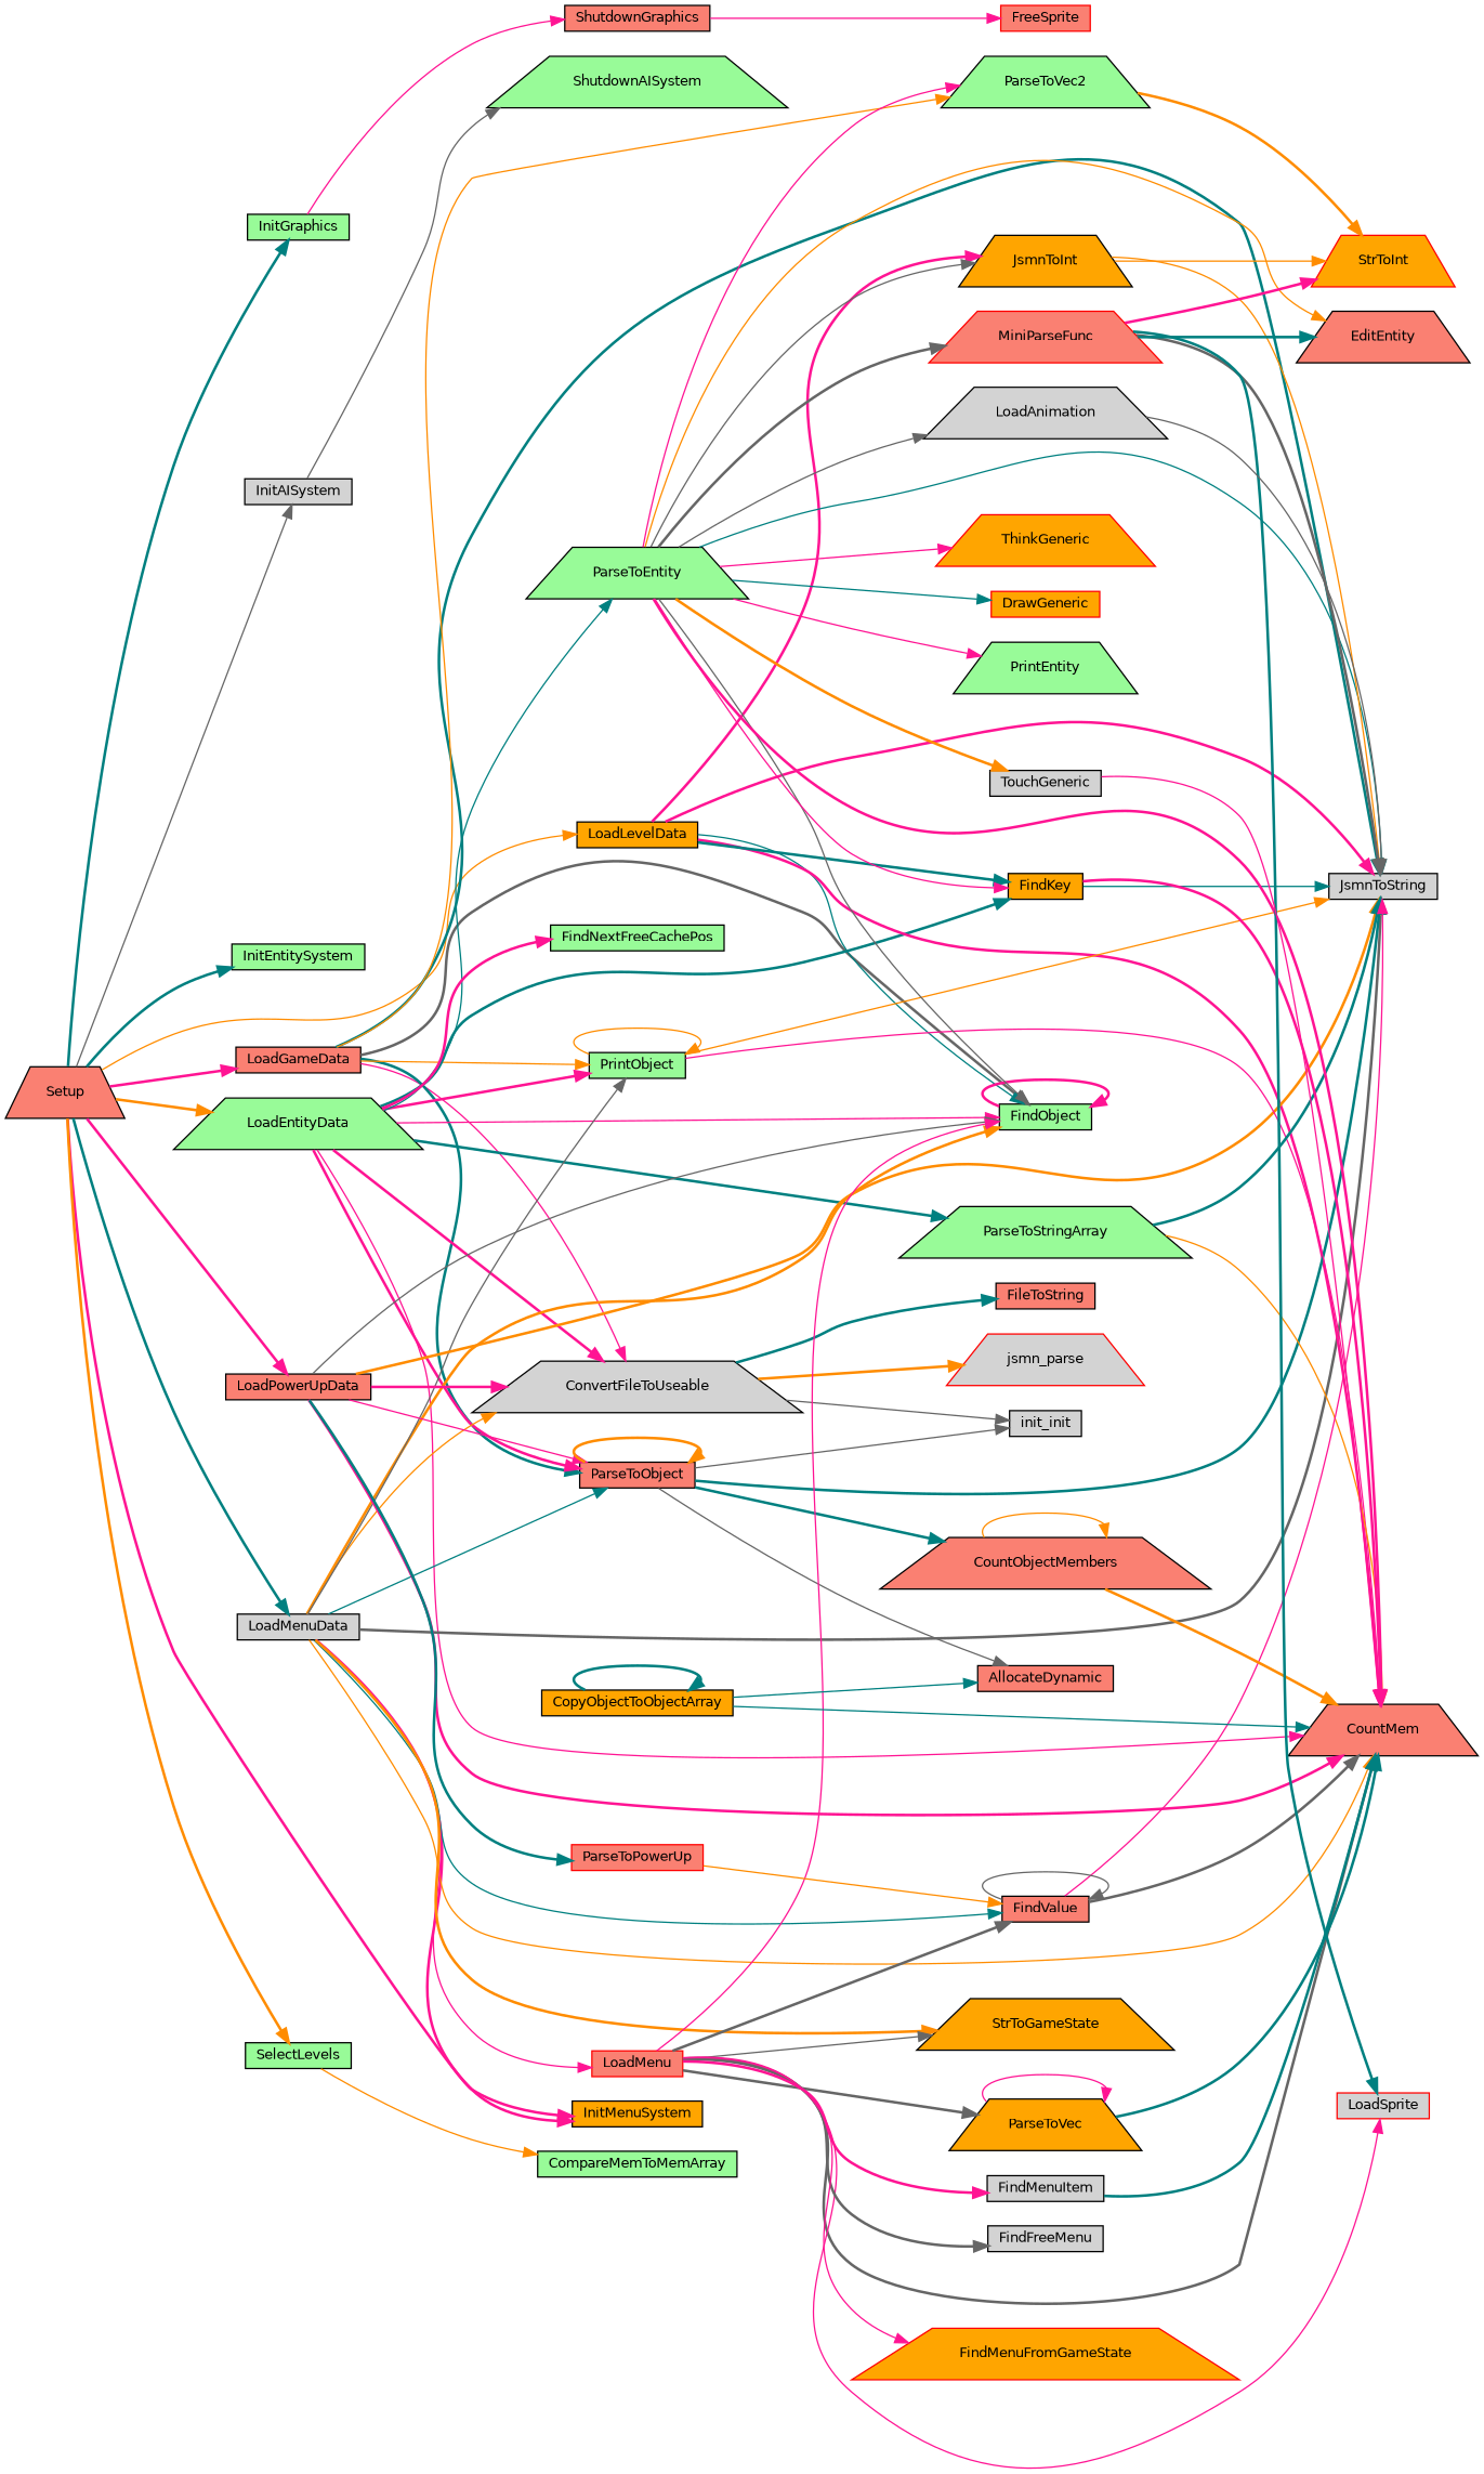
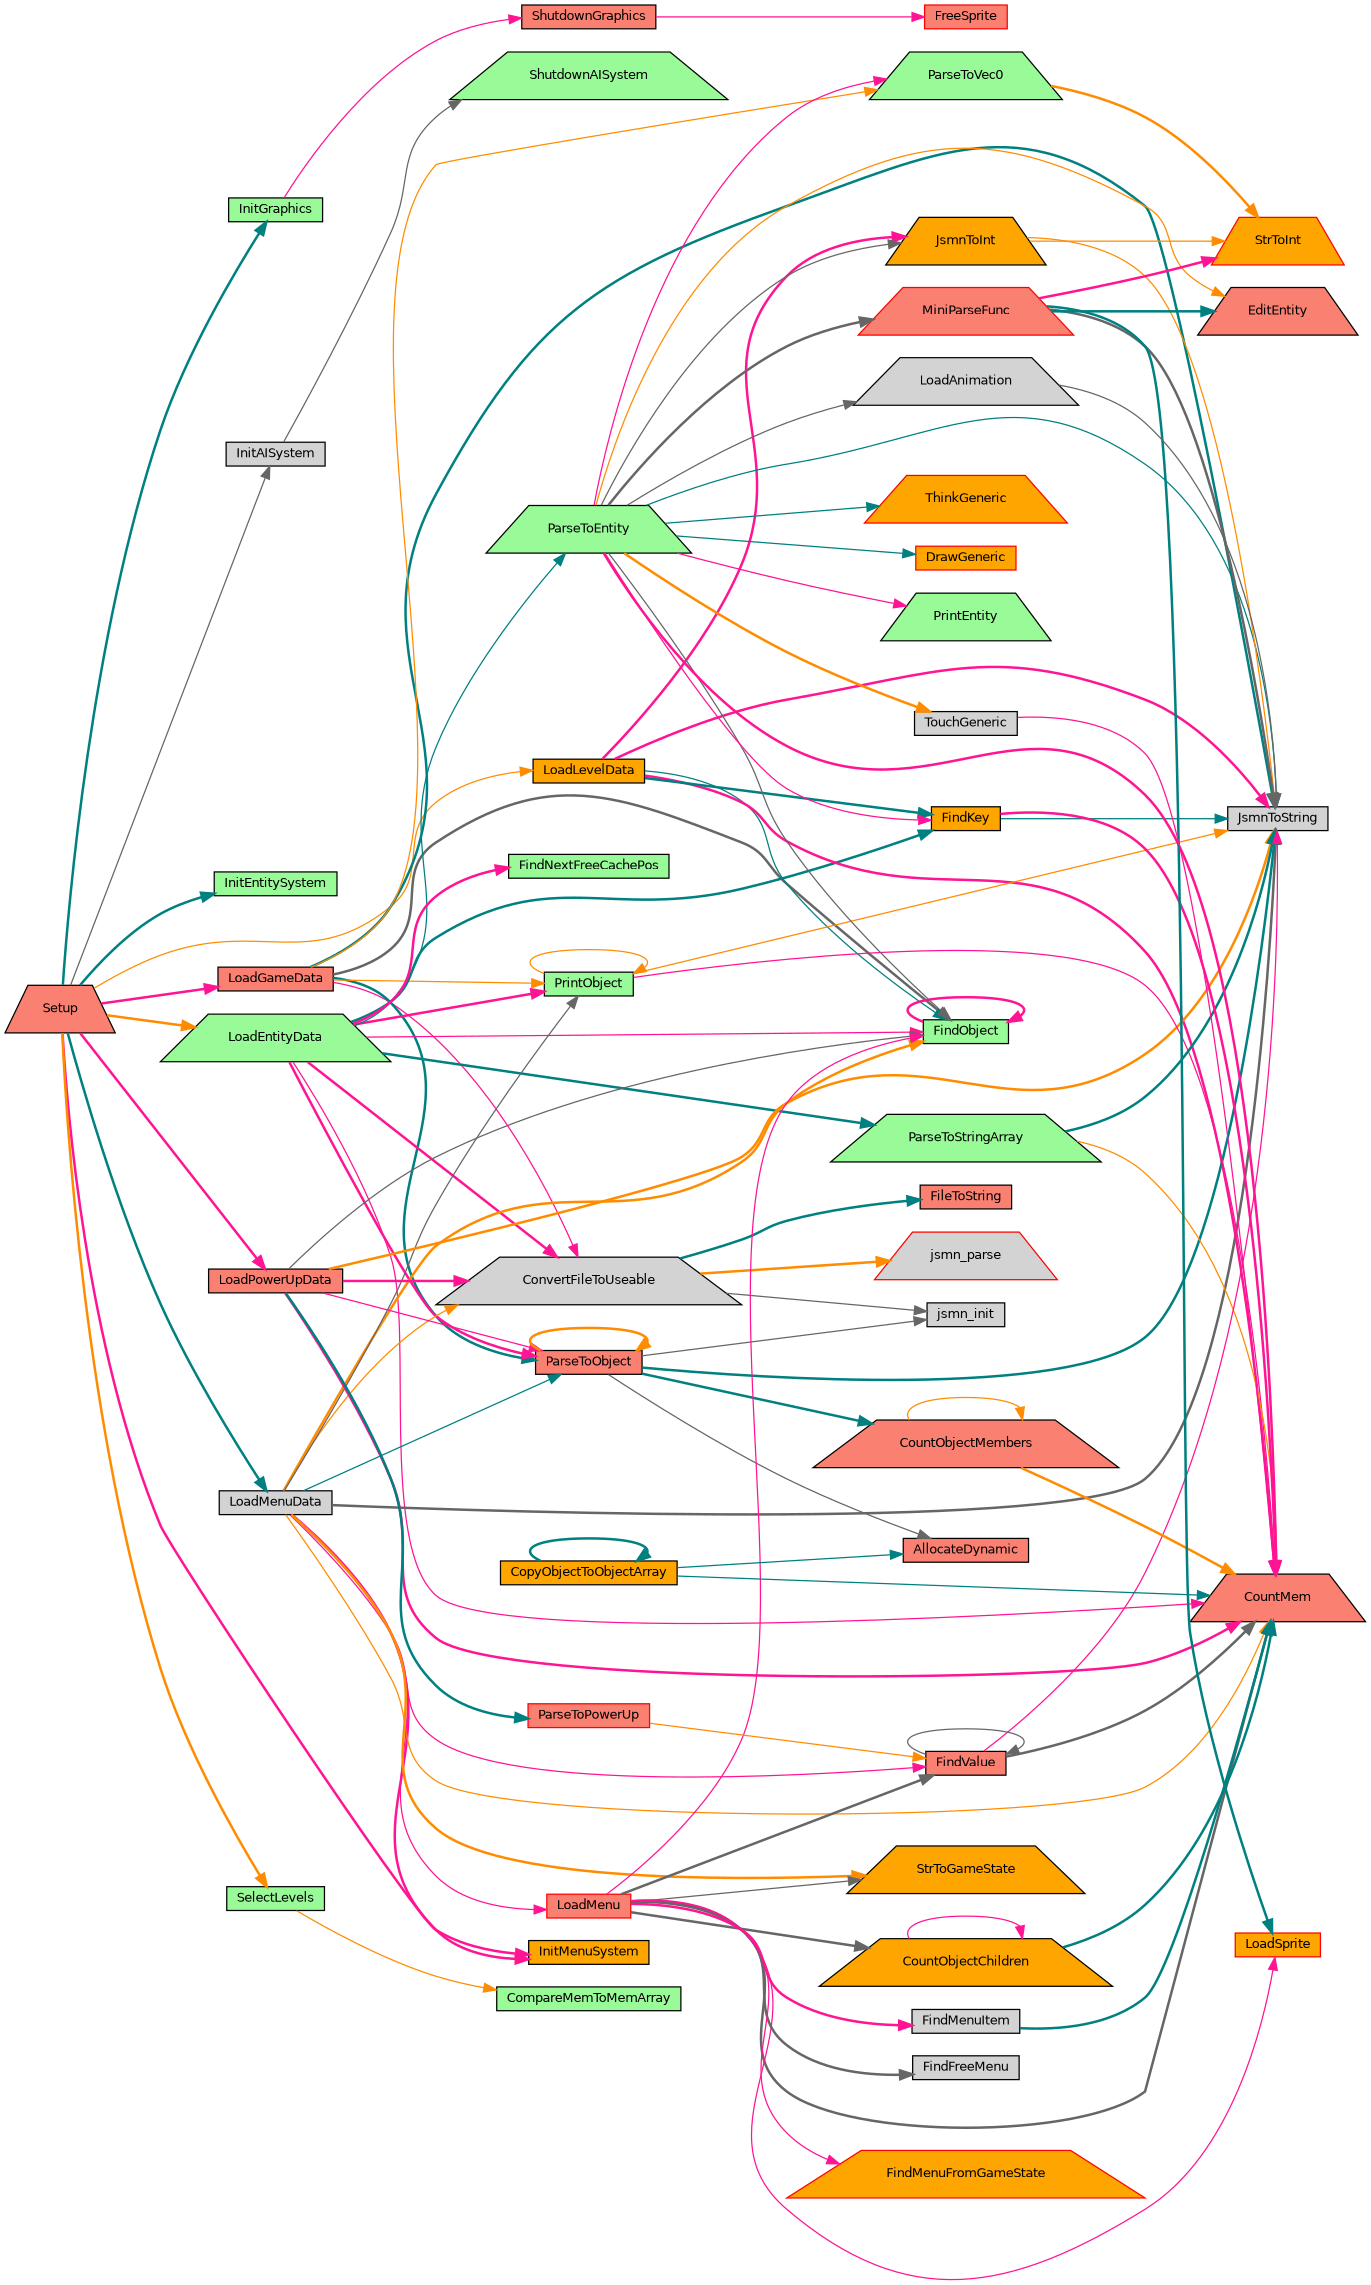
  digraph {
    rankdir=LR
    node [color=black fillcolor=salmon fontname=Helvetica fontsize=10 shape=box style=filled]
    edge [color=deeppink fontname=Helvetica fontsize=10 labelfontname=Helvetica labelfontsize=10 style=bold]
    n1 [fontcolor=black height=0.2 label=Setup shape=trapezium width=0.4]
    n2 [height=0.2 label=LoadGameData width=0.4]
    n3 [fillcolor=palegreen height=0.2 label=InitGraphics width=0.4]
    n4 [fillcolor=palegreen height=0.2 label=InitEntitySystem width=0.4]
    n5 [fillcolor=orange height=0.2 label=InitMenuSystem width=0.4]
    n6 [fillcolor=lightgrey height=0.2 label=InitAISystem width=0.4]
    n7 [fillcolor=palegreen height=0.2 label=LoadEntityData shape=trapezium width=0.4]
    n8 [fillcolor=lightgrey height=0.2 label=LoadMenuData width=0.4]
    n9 [fillcolor=orange height=0.2 label=LoadLevelData width=0.4]
    n10 [height=0.2 label=LoadPowerUpData width=0.4]
    n11 [fillcolor=palegreen height=0.2 label=SelectLevels width=0.4]
    n12 [fillcolor=lightgrey height=0.2 label=ConvertFileToUseable shape=trapezium width=0.4]
    n13 [height=0.2 label=ParseToObject width=0.4]
    n14 [fillcolor=lightgrey height=0.2 label=JsmnToString width=0.4]
    n15 [fillcolor=palegreen height=0.2 label=FindObject width=0.4]
-   n16 [fillcolor=palegreen height=0.2 label=ParseToVec2 shape=trapezium width=0.4]
+   n16 [fillcolor=palegreen height=0.2 label=ParseToVec0 shape=trapezium width=0.4]
    n17 [fillcolor=palegreen height=0.2 label=PrintObject width=0.4]
    n18 [height=0.2 label=ShutdownGraphics width=0.4]
    n19 [fillcolor=palegreen height=0.2 label=ShutdownAISystem shape=trapezium width=0.4]
    n20 [height=0.2 label=CountMem shape=trapezium width=0.4]
    n21 [fillcolor=palegreen height=0.2 label=ParseToStringArray shape=trapezium width=0.4]
    n22 [fillcolor=orange height=0.2 label=FindKey width=0.4]
    n23 [fillcolor=palegreen height=0.2 label=ParseToEntity shape=trapezium width=0.4]
    n24 [fillcolor=palegreen height=0.2 label=FindNextFreeCachePos width=0.4]
    n25 [height=0.2 label=FindValue width=0.4]
    n26 [color=red height=0.2 label=LoadMenu width=0.4]
    n27 [fillcolor=orange height=0.2 label=StrToGameState shape=trapezium width=0.4]
    n28 [fillcolor=orange height=0.2 label=JsmnToInt shape=trapezium width=0.4]
    n29 [color=red height=0.2 label=ParseToPowerUp width=0.4]
    n30 [fillcolor=palegreen height=0.2 label=CompareMemToMemArray width=0.4]
-   n31 [fillcolor=lightgrey height=0.2 label=init_init width=0.4]
+   n31 [fillcolor=lightgrey height=0.2 label=jsmn_init width=0.4]
    n32 [height=0.2 label=FileToString width=0.4]
    n33 [color=red fillcolor=lightgrey height=0.2 label=jsmn_parse shape=trapezium width=0.4]
    n34 [height=0.2 label=AllocateDynamic width=0.4]
    n35 [height=0.2 label=CountObjectMembers shape=trapezium width=0.4]
    n36 [color=red fillcolor=orange height=0.2 label=StrToInt shape=trapezium width=0.4]
    n37 [fillcolor=orange height=0.2 label=CopyObjectToObjectArray width=0.4]
    n38 [color=red height=0.2 label=FreeSprite width=0.4]
    n39 [color=red height=0.2 label=MiniParseFunc shape=trapezium width=0.4]
    n40 [height=0.2 label=EditEntity shape=trapezium width=0.4]
    n41 [fillcolor=lightgrey height=0.2 label=LoadAnimation shape=trapezium width=0.4]
    n42 [color=red fillcolor=orange height=0.2 label=ThinkGeneric shape=trapezium width=0.4]
    n43 [color=red fillcolor=orange height=0.2 label=DrawGeneric width=0.4]
    n44 [fillcolor=lightgrey height=0.2 label=TouchGeneric width=0.4]
    n45 [fillcolor=palegreen height=0.2 label=PrintEntity shape=trapezium width=0.4]
-   n46 [color=red fillcolor=lightgrey height=0.2 label=LoadSprite width=0.4]
+   n46 [color=red fillcolor=orange height=0.2 label=LoadSprite width=0.4]
    n47 [fillcolor=lightgrey height=0.2 label=FindFreeMenu width=0.4]
-   n48 [fillcolor=orange height=0.2 label=ParseToVec shape=trapezium width=0.4]
+   n48 [fillcolor=orange height=0.2 label=CountObjectChildren shape=trapezium width=0.4]
    n49 [color=red fillcolor=orange height=0.2 label=FindMenuFromGameState shape=trapezium width=0.4]
    n50 [fillcolor=lightgrey height=0.2 label=FindMenuItem width=0.4]
    n1 -> n2
    n1 -> n3 [color=teal]
    n1 -> n4 [color=teal]
    n1 -> n5
    n1 -> n6 [color=gray40 style=solid]
    n1 -> n7 [color=darkorange]
    n1 -> n8 [color=teal]
    n1 -> n9 [color=darkorange style=solid]
    n1 -> n10
    n1 -> n11 [color=darkorange]
    n2 -> n12 [style=solid]
    n2 -> n13 [color=teal]
    n2 -> n14 [color=teal]
    n2 -> n15 [color=gray40]
    n2 -> n16 [color=darkorange style=solid]
    n2 -> n17 [color=darkorange style=solid]
    n3 -> n18 [style=solid]
    n6 -> n19 [color=gray40 style=solid]
    n7 -> n12
    n7 -> n13
    n7 -> n15 [style=solid]
    n7 -> n17
    n7 -> n20 [style=solid]
    n7 -> n21 [color=teal]
    n7 -> n22 [color=teal]
    n7 -> n23 [color=teal style=solid]
    n7 -> n24
    n8 -> n5
    n8 -> n12 [color=darkorange style=solid]
    n8 -> n13 [color=teal style=solid]
    n8 -> n14 [color=gray40]
    n8 -> n15 [color=darkorange]
    n8 -> n17 [color=gray40 style=solid]
    n8 -> n20 [color=darkorange style=solid]
-   n8 -> n25 [color=teal style=solid]
+   n8 -> n25 [style=solid]
    n8 -> n26 [style=solid]
    n8 -> n27 [color=darkorange]
    n9 -> n14
    n9 -> n15 [color=teal style=solid]
    n9 -> n20
    n9 -> n22 [color=teal]
    n9 -> n28
    n10 -> n12
    n10 -> n13 [style=solid]
    n10 -> n14 [color=darkorange]
    n10 -> n15 [color=gray40 style=solid]
    n10 -> n20
    n10 -> n29 [color=teal]
    n11 -> n30 [color=darkorange style=solid]
    n12 -> n31 [color=gray40 style=solid]
    n12 -> n32 [color=teal]
    n12 -> n33 [color=darkorange]
    n13 -> n13 [color=darkorange]
    n13 -> n14 [color=teal]
    n13 -> n31 [color=gray40 style=solid]
    n13 -> n34 [color=gray40 style=solid]
    n13 -> n35 [color=teal]
    n15 -> n15
    n16 -> n36 [color=darkorange]
    n17 -> n14 [color=darkorange style=solid]
    n17 -> n17 [color=darkorange style=solid]
    n17 -> n20 [style=solid]
    n18 -> n38 [style=solid]
    n21 -> n14 [color=teal]
    n21 -> n20 [color=darkorange style=solid]
    n22 -> n14 [color=teal style=solid]
    n22 -> n20
    n23 -> n14 [color=teal style=solid]
    n23 -> n15 [color=gray40 style=solid]
    n23 -> n16 [style=solid]
    n23 -> n20
    n23 -> n22 [style=solid]
    n23 -> n28 [color=gray40 style=solid]
    n23 -> n39 [color=gray40]
    n23 -> n40 [color=darkorange style=solid]
    n23 -> n41 [color=gray40 style=solid]
-   n23 -> n42 [style=solid]
+   n23 -> n42 [color=teal style=solid]
    n23 -> n43 [color=teal style=solid]
    n23 -> n44 [color=darkorange]
    n23 -> n45 [style=solid]
    n25 -> n14 [style=solid]
    n25 -> n20 [color=gray40]
    n25 -> n25 [color=gray40 style=solid]
    n26 -> n15 [style=solid]
    n26 -> n20 [color=gray40]
    n26 -> n25 [color=gray40]
    n26 -> n27 [color=gray40 style=solid]
    n26 -> n46 [style=solid]
    n26 -> n47 [color=gray40]
    n26 -> n48 [color=gray40]
    n26 -> n49 [style=solid]
    n26 -> n50
    n28 -> n14 [color=darkorange style=solid]
    n28 -> n36 [color=darkorange style=solid]
    n29 -> n25 [color=darkorange style=solid]
    n35 -> n20 [color=darkorange]
    n35 -> n35 [color=darkorange style=solid]
    n37 -> n20 [color=teal style=solid]
    n37 -> n34 [color=teal style=solid]
    n37 -> n37 [color=teal]
    n39 -> n14 [color=gray40]
    n39 -> n36
    n39 -> n40 [color=teal]
    n39 -> n46 [color=teal]
    n41 -> n14 [color=gray40 style=solid]
    n44 -> n20 [style=solid]
    n48 -> n20 [color=teal]
    n48 -> n48 [style=solid]
    n50 -> n20 [color=teal]
  }
